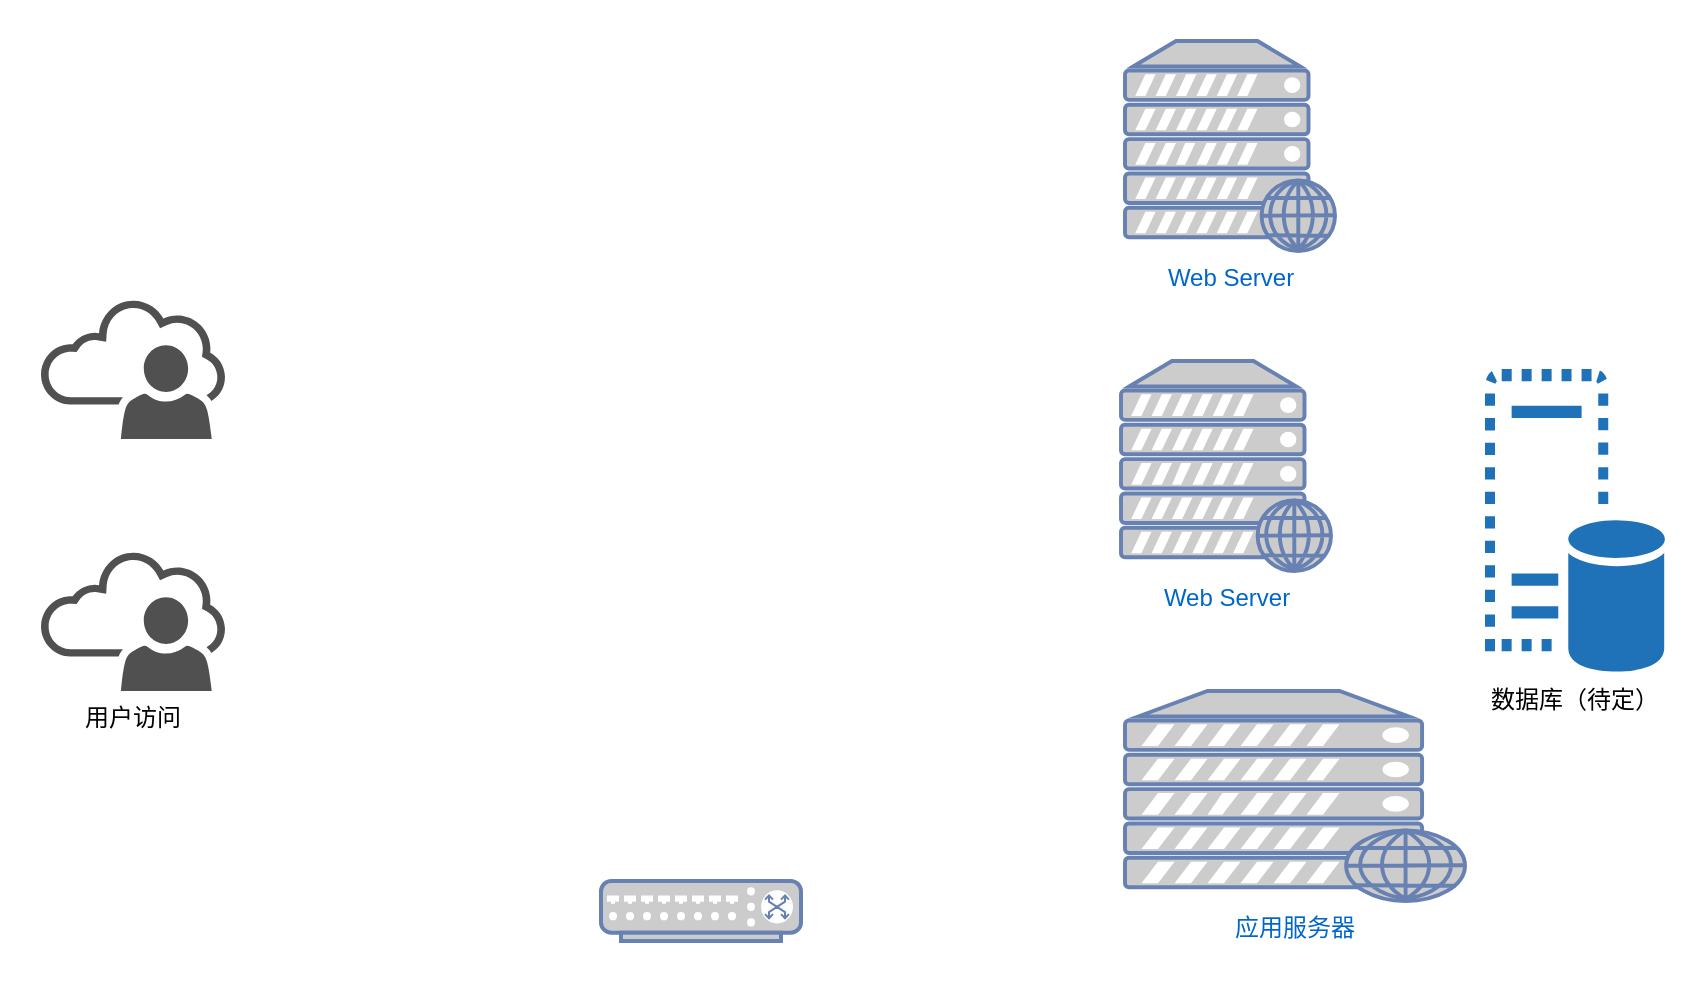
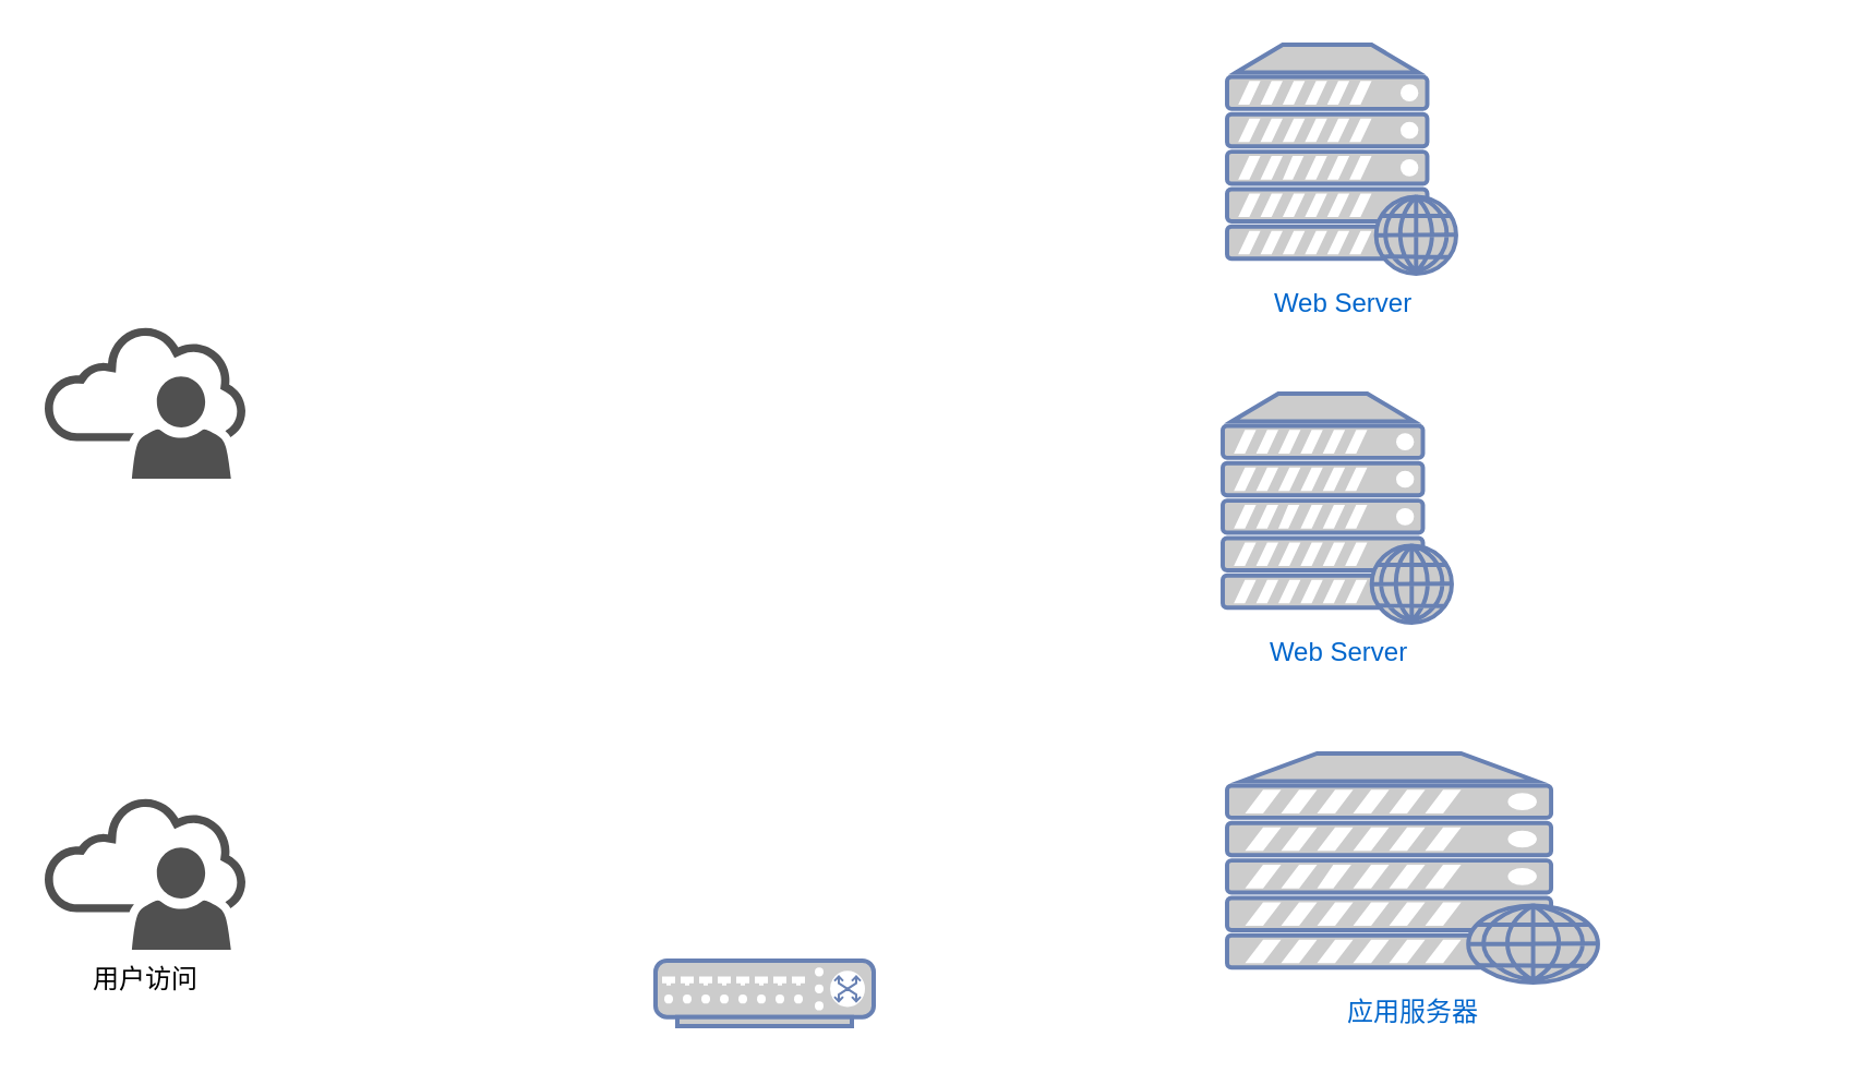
  <mxCell id="0" />
  <mxCell id="1" parent="0" />
  <mxCell id="2" value="&lt;span lang=&quot;EN-US&quot;&gt;Web Server&lt;br&gt;&lt;br&gt;&lt;/span&gt;" style="fontColor=#0066CC;verticalAlign=top;verticalLabelPosition=bottom;labelPosition=center;align=center;html=1;outlineConnect=0;fillColor=#CCCCCC;strokeColor=#6881B3;gradientColor=none;gradientDirection=north;strokeWidth=2;shape=mxgraph.networks.web_server;" vertex="1" parent="1"><mxGeometry x="560" y="180" width="105" height="105" as="geometry" /></mxCell>
  <mxCell id="3" value="应用服务器&lt;br&gt;&lt;br&gt;" style="fontColor=#0066CC;verticalAlign=top;verticalLabelPosition=bottom;labelPosition=center;align=center;html=1;outlineConnect=0;fillColor=#CCCCCC;strokeColor=#6881B3;gradientColor=none;gradientDirection=north;strokeWidth=2;shape=mxgraph.networks.web_server;" vertex="1" parent="1"><mxGeometry x="562" y="345" width="170" height="105" as="geometry" /></mxCell>
  <mxCell id="4" value="Web Server&lt;br&gt;" style="fontColor=#0066CC;verticalAlign=top;verticalLabelPosition=bottom;labelPosition=center;align=center;html=1;outlineConnect=0;fillColor=#CCCCCC;strokeColor=#6881B3;gradientColor=none;gradientDirection=north;strokeWidth=2;shape=mxgraph.networks.web_server;" vertex="1" parent="1"><mxGeometry x="562" y="20" width="105" height="105" as="geometry" /></mxCell>
  <mxCell id="5" value="" style="fontColor=#0066CC;verticalAlign=top;verticalLabelPosition=bottom;labelPosition=center;align=center;html=1;outlineConnect=0;fillColor=#CCCCCC;strokeColor=#6881B3;gradientColor=none;gradientDirection=north;strokeWidth=2;shape=mxgraph.networks.switch;" vertex="1" parent="1"><mxGeometry x="300" y="440" width="100" height="30" as="geometry" /></mxCell>
  <mxCell id="6" value="" style="pointerEvents=1;shadow=0;dashed=0;html=1;strokeColor=none;fillColor=#505050;labelPosition=center;verticalLabelPosition=bottom;verticalAlign=top;outlineConnect=0;align=center;shape=mxgraph.office.users.online_user;" vertex="1" parent="1"><mxGeometry x="20" y="149" width="92" height="70" as="geometry" /></mxCell>
- <mxCell id="7" value="用户访问&lt;br&gt;&lt;br&gt;" style="pointerEvents=1;shadow=0;dashed=0;html=1;strokeColor=none;fillColor=#505050;labelPosition=center;verticalLabelPosition=bottom;verticalAlign=top;outlineConnect=0;align=center;shape=mxgraph.office.users.online_user;" vertex="1" parent="1"><mxGeometry x="20" y="275" width="92" height="70" as="geometry" /></mxCell>
- <mxCell id="8" value="数据库（待定）&lt;br&gt;&lt;br&gt;" style="pointerEvents=1;shadow=0;dashed=0;html=1;strokeColor=none;labelPosition=center;verticalLabelPosition=bottom;verticalAlign=top;outlineConnect=0;align=center;shape=mxgraph.office.servers.virtual_database_server;fillColor=#2072B8;" vertex="1" parent="1"><mxGeometry x="742" y="184" width="90" height="152" as="geometry" /></mxCell>
+ <mxCell id="7" value="用户访问&lt;br&gt;&lt;br&gt;" style="pointerEvents=1;shadow=0;dashed=0;html=1;strokeColor=none;fillColor=#505050;labelPosition=center;verticalLabelPosition=bottom;verticalAlign=top;outlineConnect=0;align=center;shape=mxgraph.office.users.online_user;" vertex="1" parent="1"><mxGeometry x="20" y="365" width="92" height="70" as="geometry" /></mxCell>
